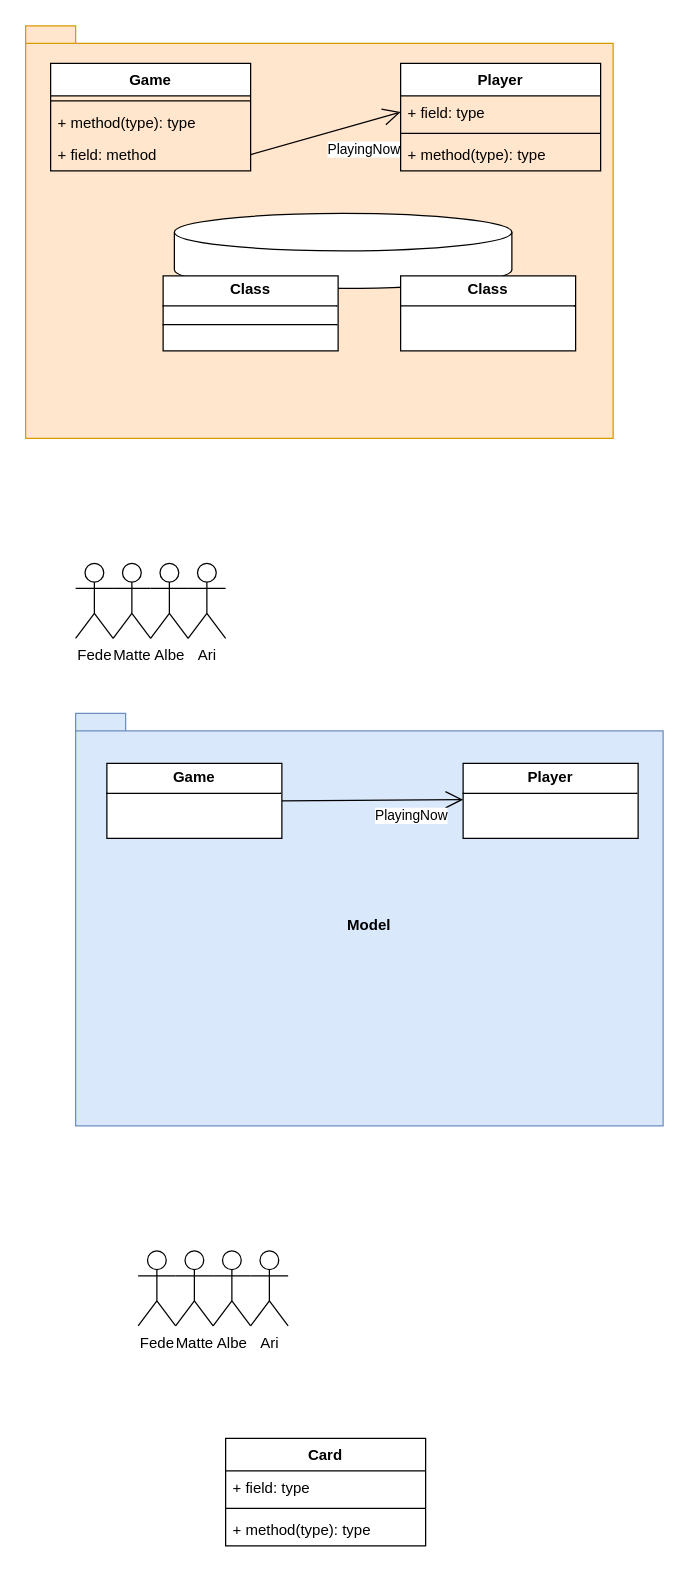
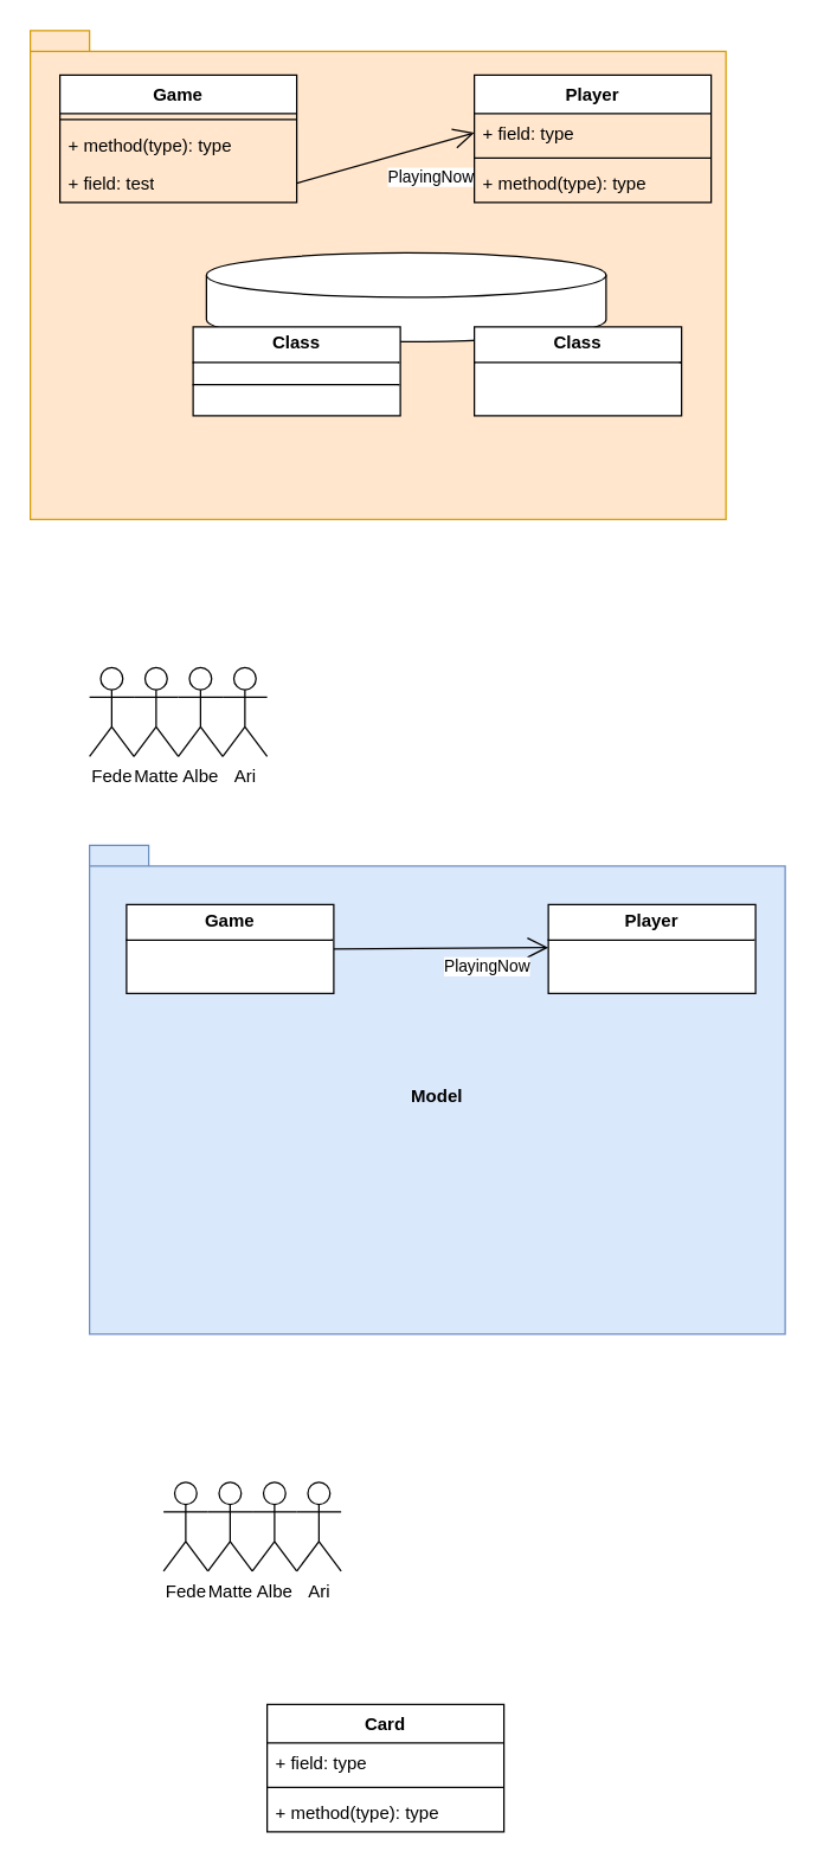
  <mxCell id="0" />
  <mxCell id="1" parent="0" />
  <mxCell id="2" value="Model" style="shape=folder;fontStyle=1;spacingTop=10;tabWidth=40;tabHeight=14;tabPosition=left;html=1;whiteSpace=wrap;rounded=0;fillStyle=auto;fillColor=#ffe6cc;strokeColor=#d79b00;" parent="1" vertex="1"><mxGeometry x="20" y="20" width="470" height="330" as="geometry" /></mxCell>
  <mxCell id="3" value="Game" style="swimlane;fontStyle=1;align=center;verticalAlign=top;childLayout=stackLayout;horizontal=1;startSize=26;horizontalStack=0;resizeParent=1;resizeParentMax=0;resizeLast=0;collapsible=1;marginBottom=0;whiteSpace=wrap;html=1;rounded=0;" parent="1" vertex="1"><mxGeometry x="40" y="50" width="160" height="86" as="geometry" /></mxCell>
  <mxCell id="4" value="" style="line;strokeWidth=1;fillColor=none;align=left;verticalAlign=middle;spacingTop=-1;spacingLeft=3;spacingRight=3;rotatable=0;labelPosition=right;points=[];portConstraint=eastwest;strokeColor=inherit;rounded=0;" parent="3" vertex="1"><mxGeometry y="26" width="160" height="8" as="geometry" /></mxCell>
  <mxCell id="5" value="+ method(type): type" style="text;strokeColor=none;fillColor=none;align=left;verticalAlign=top;spacingLeft=4;spacingRight=4;overflow=hidden;rotatable=0;points=[[0,0.5],[1,0.5]];portConstraint=eastwest;whiteSpace=wrap;html=1;rounded=0;" parent="3" vertex="1"><mxGeometry y="34" width="160" height="26" as="geometry" /></mxCell>
- <mxCell id="6" value="+ field: method&lt;div&gt;&lt;br&gt;&lt;/div&gt;" style="text;strokeColor=none;fillColor=none;align=left;verticalAlign=top;spacingLeft=4;spacingRight=4;overflow=hidden;rotatable=0;points=[[0,0.5],[1,0.5]];portConstraint=eastwest;whiteSpace=wrap;html=1;rounded=0;" parent="3" vertex="1"><mxGeometry y="60" width="160" height="26" as="geometry" /></mxCell>
+ <mxCell id="6" value="+ field: test&lt;div&gt;&lt;br&gt;&lt;/div&gt;" style="text;strokeColor=none;fillColor=none;align=left;verticalAlign=top;spacingLeft=4;spacingRight=4;overflow=hidden;rotatable=0;points=[[0,0.5],[1,0.5]];portConstraint=eastwest;whiteSpace=wrap;html=1;rounded=0;" parent="3" vertex="1"><mxGeometry y="60" width="160" height="26" as="geometry" /></mxCell>
  <mxCell id="7" value="Player" style="swimlane;fontStyle=1;align=center;verticalAlign=top;childLayout=stackLayout;horizontal=1;startSize=26;horizontalStack=0;resizeParent=1;resizeParentMax=0;resizeLast=0;collapsible=1;marginBottom=0;whiteSpace=wrap;html=1;rounded=0;" parent="1" vertex="1"><mxGeometry x="320" y="50" width="160" height="86" as="geometry" /></mxCell>
  <mxCell id="8" value="+ field: type" style="text;strokeColor=none;fillColor=none;align=left;verticalAlign=top;spacingLeft=4;spacingRight=4;overflow=hidden;rotatable=0;points=[[0,0.5],[1,0.5]];portConstraint=eastwest;whiteSpace=wrap;html=1;rounded=0;" parent="7" vertex="1"><mxGeometry y="26" width="160" height="26" as="geometry" /></mxCell>
  <mxCell id="9" value="" style="line;strokeWidth=1;fillColor=none;align=left;verticalAlign=middle;spacingTop=-1;spacingLeft=3;spacingRight=3;rotatable=0;labelPosition=right;points=[];portConstraint=eastwest;strokeColor=inherit;rounded=0;" parent="7" vertex="1"><mxGeometry y="52" width="160" height="8" as="geometry" /></mxCell>
  <mxCell id="10" value="+ method(type): type" style="text;strokeColor=none;fillColor=none;align=left;verticalAlign=top;spacingLeft=4;spacingRight=4;overflow=hidden;rotatable=0;points=[[0,0.5],[1,0.5]];portConstraint=eastwest;whiteSpace=wrap;html=1;rounded=0;" parent="7" vertex="1"><mxGeometry y="60" width="160" height="26" as="geometry" /></mxCell>
  <mxCell id="11" value="PlayingNow" style="endArrow=open;endFill=1;endSize=12;html=1;rounded=0;exitX=1;exitY=0.5;exitDx=0;exitDy=0;entryX=0;entryY=0.5;entryDx=0;entryDy=0;align=left;verticalAlign=top;" parent="1" source="6" target="8" edge="1"><mxGeometry width="160" relative="1" as="geometry"><mxPoint x="220" y="160" as="sourcePoint" /><mxPoint x="380" y="160" as="targetPoint" /></mxGeometry></mxCell>
  <mxCell id="12" value="" style="shape=cylinder3;whiteSpace=wrap;html=1;boundedLbl=1;backgroundOutline=1;size=15;" parent="1" vertex="1"><mxGeometry x="139" y="170" width="270" height="60" as="geometry" /></mxCell>
  <mxCell id="13" value="Fede" style="shape=umlActor;verticalLabelPosition=bottom;verticalAlign=top;html=1;outlineConnect=0;" parent="1" vertex="1"><mxGeometry x="60" y="450" width="30" height="60" as="geometry" /></mxCell>
  <mxCell id="14" value="Matte" style="shape=umlActor;verticalLabelPosition=bottom;verticalAlign=top;html=1;outlineConnect=0;" parent="1" vertex="1"><mxGeometry x="90" y="450" width="30" height="60" as="geometry" /></mxCell>
  <mxCell id="15" value="Albe" style="shape=umlActor;verticalLabelPosition=bottom;verticalAlign=top;html=1;outlineConnect=0;" parent="1" vertex="1"><mxGeometry x="120" y="450" width="30" height="60" as="geometry" /></mxCell>
  <mxCell id="16" value="Ari" style="shape=umlActor;verticalLabelPosition=bottom;verticalAlign=top;html=1;outlineConnect=0;" parent="1" vertex="1"><mxGeometry x="150" y="450" width="30" height="60" as="geometry" /></mxCell>
  <mxCell id="17" value="&lt;p style=&quot;margin:0px;margin-top:4px;text-align:center;&quot;&gt;&lt;b&gt;Class&lt;/b&gt;&lt;/p&gt;&lt;hr size=&quot;1&quot; style=&quot;border-style:solid;&quot;/&gt;&lt;div style=&quot;height:2px;&quot;&gt;&lt;/div&gt;" style="verticalAlign=top;align=left;overflow=fill;html=1;whiteSpace=wrap;" parent="1" vertex="1"><mxGeometry x="320" y="220" width="140" height="60" as="geometry" /></mxCell>
  <mxCell id="18" value="&lt;p style=&quot;margin:0px;margin-top:4px;text-align:center;&quot;&gt;&lt;b&gt;Class&lt;/b&gt;&lt;/p&gt;&lt;hr size=&quot;1&quot; style=&quot;border-style:solid;&quot;/&gt;&lt;div style=&quot;height:2px;&quot;&gt;&lt;/div&gt;&lt;hr size=&quot;1&quot; style=&quot;border-style:solid;&quot;/&gt;&lt;div style=&quot;height:2px;&quot;&gt;&lt;/div&gt;" style="verticalAlign=top;align=left;overflow=fill;html=1;whiteSpace=wrap;" parent="1" vertex="1"><mxGeometry x="130" y="220" width="140" height="60" as="geometry" /></mxCell>
  <mxCell id="19" value="Model" style="shape=folder;fontStyle=1;spacingTop=10;tabWidth=40;tabHeight=14;tabPosition=left;html=1;whiteSpace=wrap;rounded=0;fillStyle=auto;fillColor=#dae8fc;strokeColor=#6c8ebf;" parent="1" vertex="1"><mxGeometry x="60" y="570" width="470" height="330" as="geometry" /></mxCell>
  <mxCell id="20" value="PlayingNow" style="endArrow=open;endFill=1;endSize=12;html=1;rounded=0;exitX=1;exitY=0.5;exitDx=0;exitDy=0;entryX=0;entryY=0.5;entryDx=0;entryDy=0;align=left;verticalAlign=top;" parent="1" source="25" edge="1"><mxGeometry width="160" relative="1" as="geometry"><mxPoint x="250" y="639" as="sourcePoint" /><mxPoint x="370" y="639" as="targetPoint" /></mxGeometry></mxCell>
  <mxCell id="21" value="Fede" style="shape=umlActor;verticalLabelPosition=bottom;verticalAlign=top;html=1;outlineConnect=0;" parent="1" vertex="1"><mxGeometry x="110" y="1000" width="30" height="60" as="geometry" /></mxCell>
  <mxCell id="22" value="Matte" style="shape=umlActor;verticalLabelPosition=bottom;verticalAlign=top;html=1;outlineConnect=0;" parent="1" vertex="1"><mxGeometry x="140" y="1000" width="30" height="60" as="geometry" /></mxCell>
  <mxCell id="23" value="Albe" style="shape=umlActor;verticalLabelPosition=bottom;verticalAlign=top;html=1;outlineConnect=0;" parent="1" vertex="1"><mxGeometry x="170" y="1000" width="30" height="60" as="geometry" /></mxCell>
  <mxCell id="24" value="Ari" style="shape=umlActor;verticalLabelPosition=bottom;verticalAlign=top;html=1;outlineConnect=0;" parent="1" vertex="1"><mxGeometry x="200" y="1000" width="30" height="60" as="geometry" /></mxCell>
  <mxCell id="25" value="&lt;p style=&quot;margin:0px;margin-top:4px;text-align:center;&quot;&gt;&lt;b&gt;Game&lt;/b&gt;&lt;/p&gt;&lt;hr size=&quot;1&quot; style=&quot;border-style:solid;&quot;&gt;&lt;div style=&quot;height:2px;&quot;&gt;&lt;/div&gt;" style="verticalAlign=top;align=left;overflow=fill;html=1;whiteSpace=wrap;" parent="1" vertex="1"><mxGeometry x="85" y="610" width="140" height="60" as="geometry" /></mxCell>
  <mxCell id="26" value="&lt;p style=&quot;margin:0px;margin-top:4px;text-align:center;&quot;&gt;&lt;b&gt;Player&lt;/b&gt;&lt;/p&gt;&lt;hr size=&quot;1&quot; style=&quot;border-style:solid;&quot;&gt;&lt;div style=&quot;height:2px;&quot;&gt;&lt;/div&gt;" style="verticalAlign=top;align=left;overflow=fill;html=1;whiteSpace=wrap;" parent="1" vertex="1"><mxGeometry x="370" y="610" width="140" height="60" as="geometry" /></mxCell>
  <mxCell id="27" value="Card" style="swimlane;fontStyle=1;align=center;verticalAlign=top;childLayout=stackLayout;horizontal=1;startSize=26;horizontalStack=0;resizeParent=1;resizeParentMax=0;resizeLast=0;collapsible=1;marginBottom=0;whiteSpace=wrap;html=1;" parent="1" vertex="1"><mxGeometry x="180" y="1150" width="160" height="86" as="geometry" /></mxCell>
  <mxCell id="28" value="+ field: type" style="text;strokeColor=none;fillColor=none;align=left;verticalAlign=top;spacingLeft=4;spacingRight=4;overflow=hidden;rotatable=0;points=[[0,0.5],[1,0.5]];portConstraint=eastwest;whiteSpace=wrap;html=1;" parent="27" vertex="1"><mxGeometry y="26" width="160" height="26" as="geometry" /></mxCell>
  <mxCell id="29" value="" style="line;strokeWidth=1;fillColor=none;align=left;verticalAlign=middle;spacingTop=-1;spacingLeft=3;spacingRight=3;rotatable=0;labelPosition=right;points=[];portConstraint=eastwest;strokeColor=inherit;" parent="27" vertex="1"><mxGeometry y="52" width="160" height="8" as="geometry" /></mxCell>
  <mxCell id="30" value="+ method(type): type" style="text;strokeColor=none;fillColor=none;align=left;verticalAlign=top;spacingLeft=4;spacingRight=4;overflow=hidden;rotatable=0;points=[[0,0.5],[1,0.5]];portConstraint=eastwest;whiteSpace=wrap;html=1;" parent="27" vertex="1"><mxGeometry y="60" width="160" height="26" as="geometry" /></mxCell>
